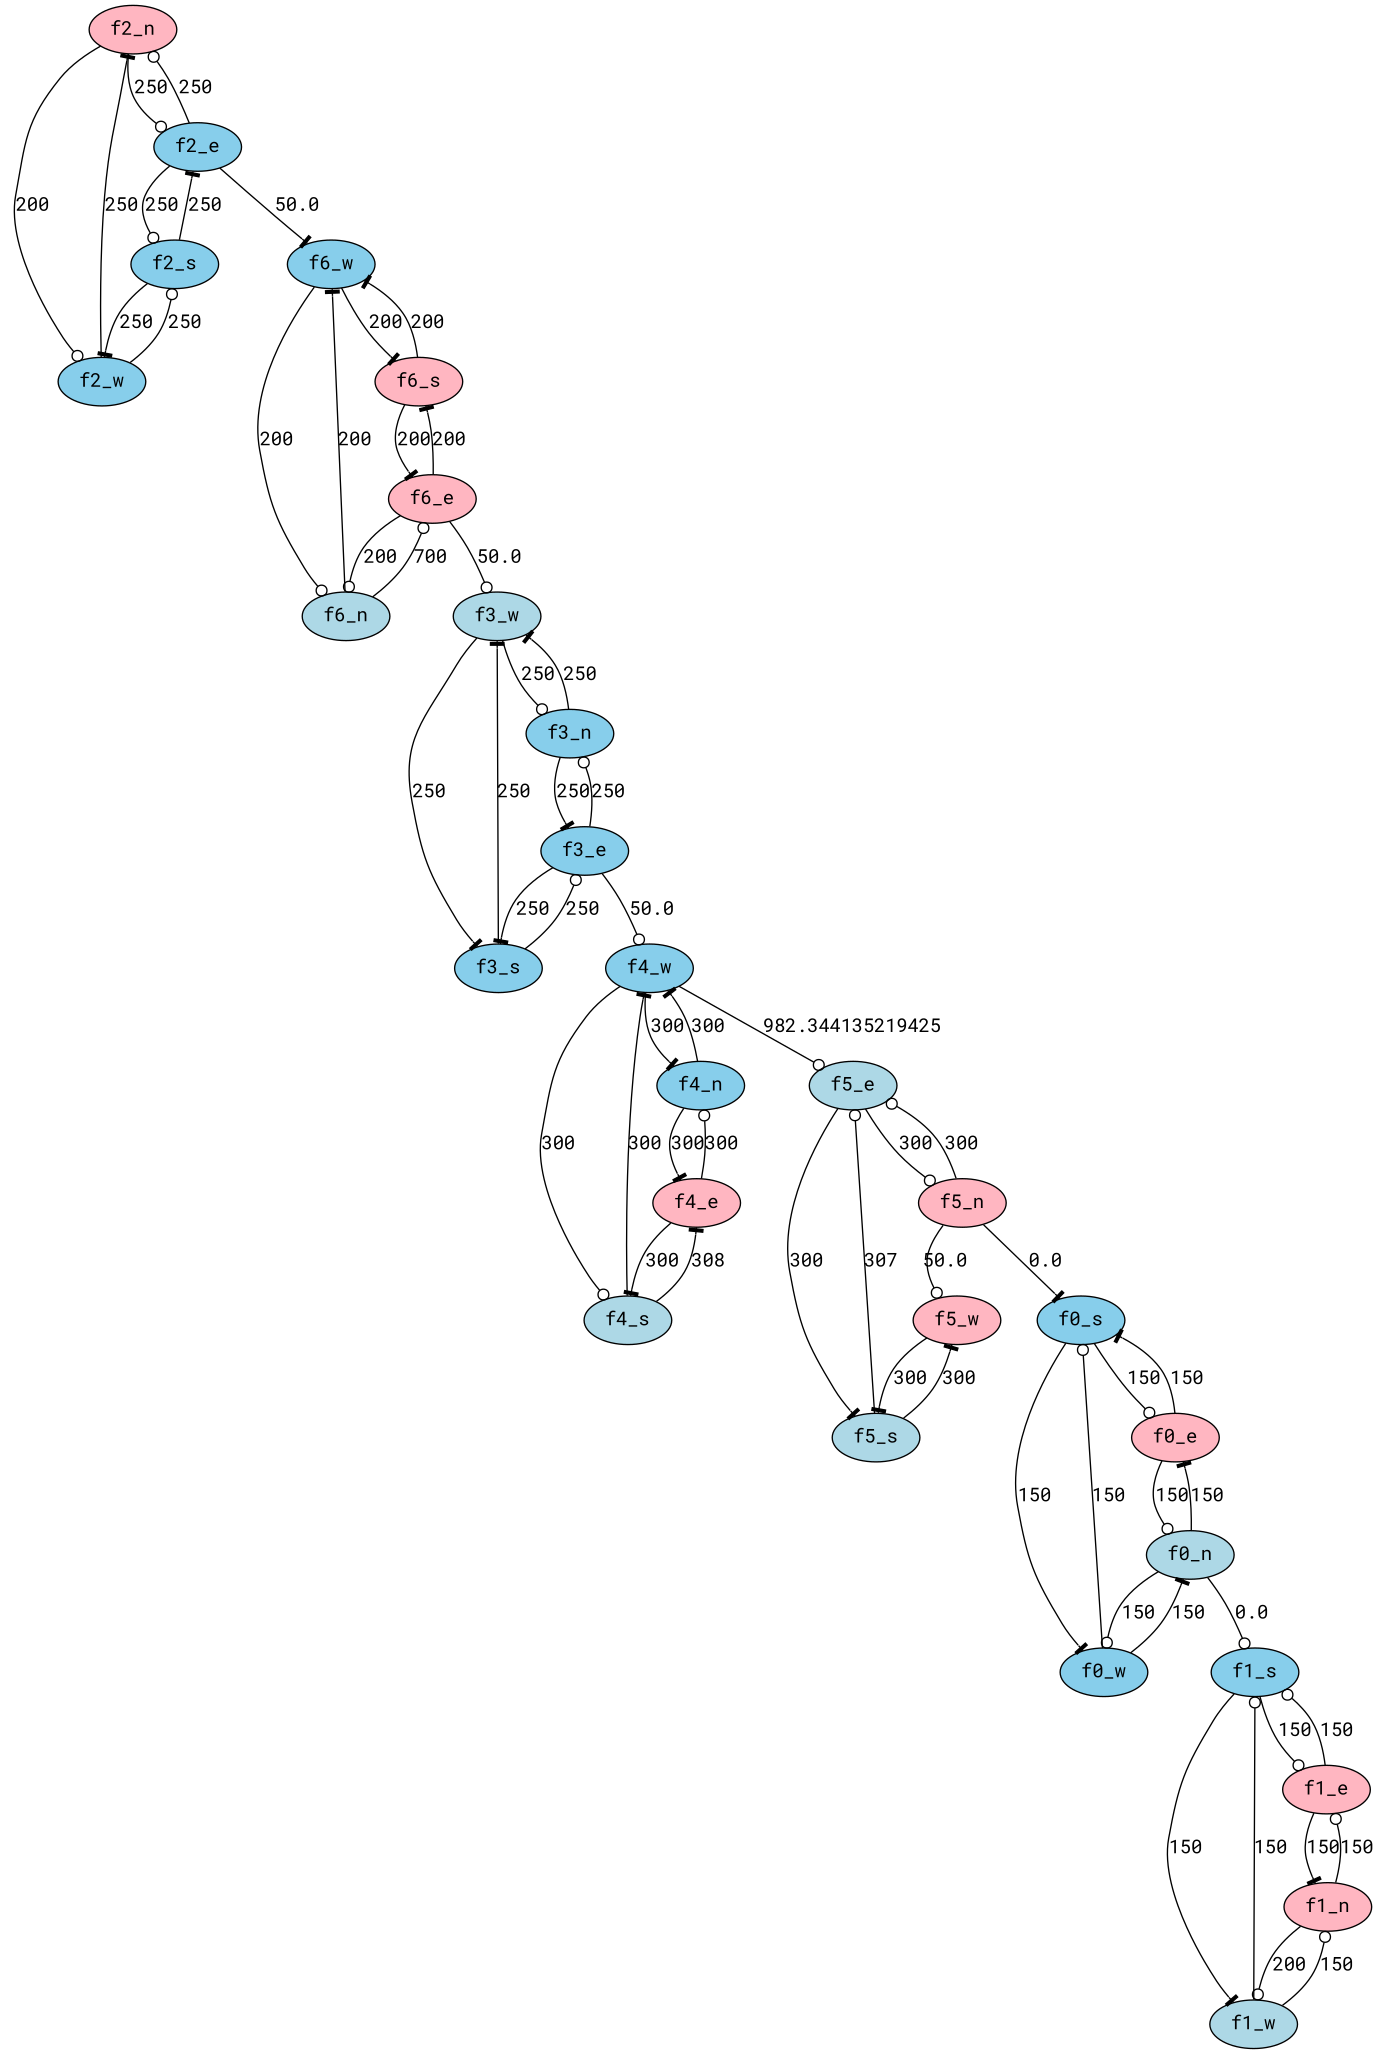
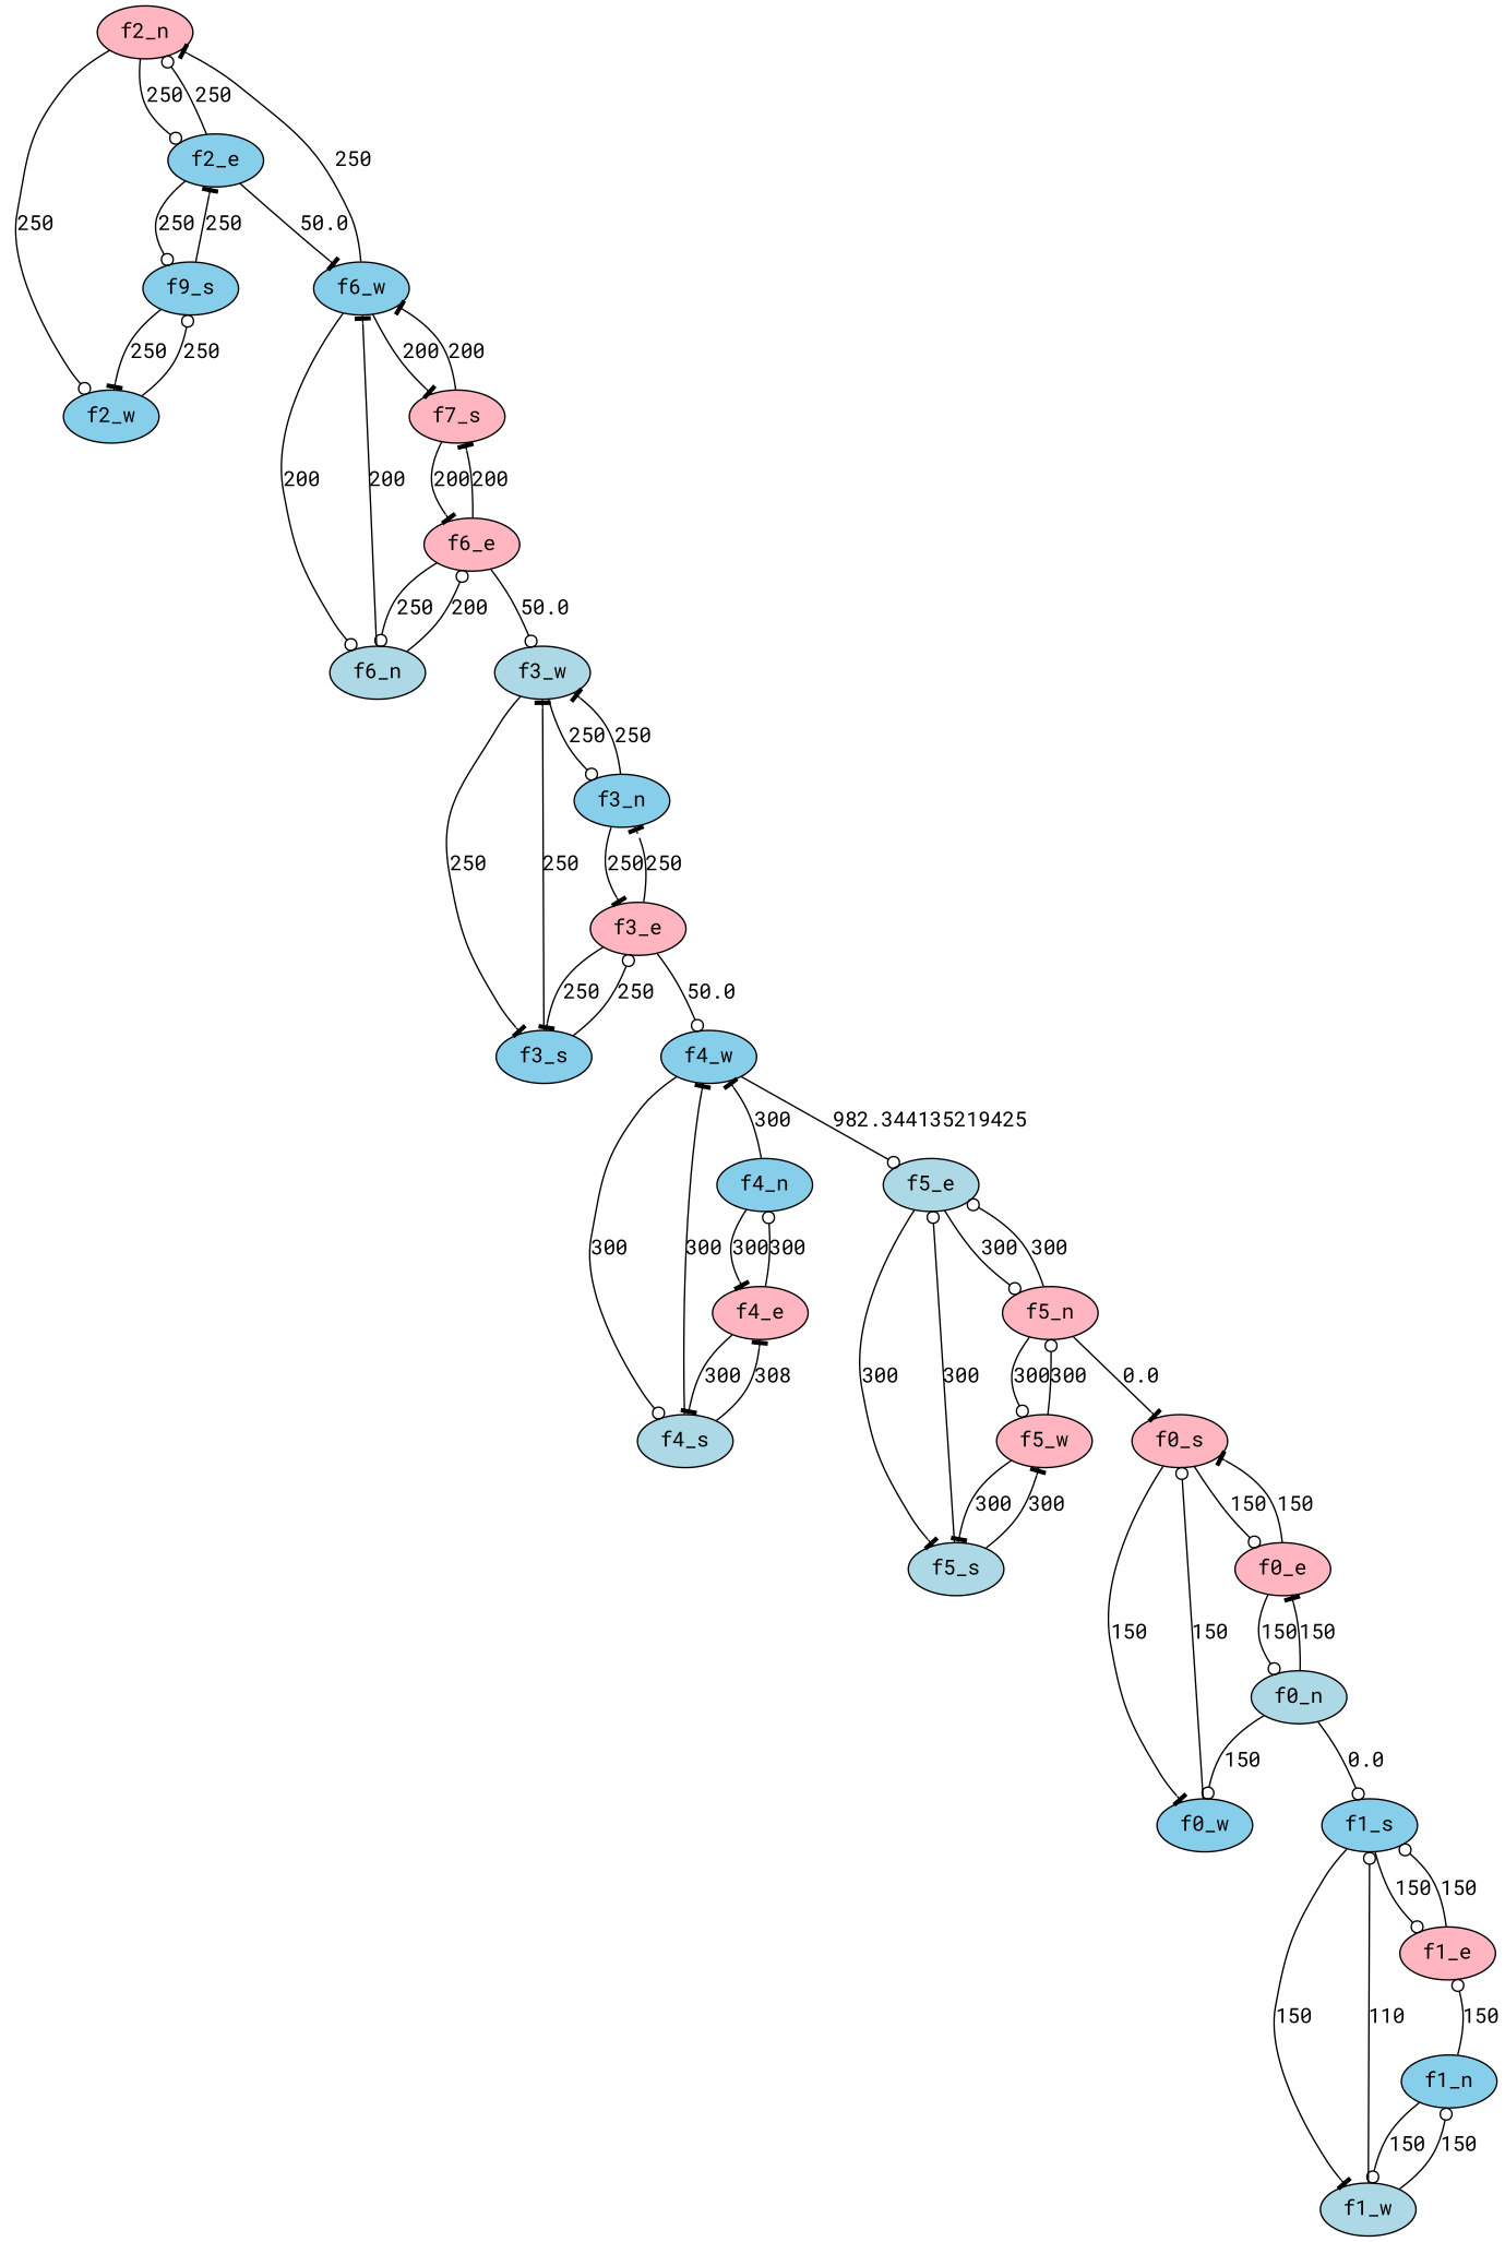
  digraph {
    fontname="Roboto Mono"
    node [fillcolor=skyblue fontname="Roboto Mono" style=filled]
    edge [arrowhead=odot fontname="Roboto Mono"]
    f2_n [fillcolor=lightpink]
    f2_e
    f2_w
-   f2_s
+   f2_s [label=f9_s]
    f6_w
    f6_n [fillcolor=lightblue]
-   f6_s [fillcolor=lightpink]
+   f6_s [fillcolor=lightpink label=f7_s]
    f6_e [fillcolor=lightpink]
    f3_w [fillcolor=lightblue]
    f3_n
    f3_s
-   f3_e
+   f3_e [fillcolor=lightpink]
    f4_w
    f4_n
    f4_s [fillcolor=lightblue]
    f5_e [fillcolor=lightblue]
    f4_e [fillcolor=lightpink]
    f5_n [fillcolor=lightpink]
    f5_s [fillcolor=lightblue]
    f5_w [fillcolor=lightpink]
-   f0_s
+   f0_s [fillcolor=lightpink]
    f0_e [fillcolor=lightpink]
    f0_w
    f0_n [fillcolor=lightblue]
    f1_s
    f1_e [fillcolor=lightpink]
    f1_w [fillcolor=lightblue]
-   f1_n [fillcolor=lightpink]
+   f1_n
    f2_n -> f2_e [label=250]
-   f2_n -> f2_w [label=200]
+   f2_n -> f2_w [label=250]
    f2_e -> f2_n [label=250]
    f2_e -> f2_s [label=250]
    f2_e -> f6_w [arrowhead=tee label=50.0]
-   f2_w -> f2_n [arrowhead=tee label=250]
+   f6_w -> f2_n [arrowhead=tee label=250]
    f2_w -> f2_s [label=250]
    f2_s -> f2_e [arrowhead=tee label=250]
    f2_s -> f2_w [arrowhead=tee label=250]
    f6_w -> f6_n [label=200]
    f6_w -> f6_s [arrowhead=tee label=200]
    f6_n -> f6_w [arrowhead=tee label=200]
-   f6_n -> f6_e [label=700]
+   f6_n -> f6_e [label=200]
    f6_s -> f6_w [arrowhead=tee label=200]
    f6_s -> f6_e [arrowhead=tee label=200]
-   f6_e -> f6_n [label=200]
+   f6_e -> f6_n [label=250]
    f6_e -> f6_s [arrowhead=tee label=200]
    f6_e -> f3_w [label=50.0]
    f3_w -> f3_n [label=250]
    f3_w -> f3_s [arrowhead=tee label=250]
    f3_n -> f3_w [arrowhead=tee label=250]
    f3_n -> f3_e [arrowhead=tee label=250]
    f3_s -> f3_w [arrowhead=tee label=250]
    f3_s -> f3_e [label=250]
-   f3_e -> f3_n [label=250]
+   f3_e -> f3_n [arrowhead=tee label=250]
    f3_e -> f3_s [arrowhead=tee label=250]
    f3_e -> f4_w [label=50.0]
-   f4_w -> f4_n [arrowhead=tee label=300]
    f4_w -> f4_s [label=300]
    f4_w -> f5_e [label=982.344135219425]
    f4_n -> f4_w [arrowhead=tee label=300]
    f4_n -> f4_e [arrowhead=tee label=300]
    f4_s -> f4_w [arrowhead=tee label=300]
    f4_s -> f4_e [arrowhead=tee label=308]
    f5_e -> f5_n [label=300]
    f5_e -> f5_s [arrowhead=tee label=300]
    f4_e -> f4_n [label=300]
    f4_e -> f4_s [arrowhead=tee label=300]
    f5_n -> f5_e [label=300]
-   f5_n -> f5_w [label=50.0]
+   f5_n -> f5_w [label=300]
    f5_n -> f0_s [arrowhead=tee label=0.0]
-   f5_s -> f5_e [label=307]
+   f5_s -> f5_e [label=300]
    f5_s -> f5_w [arrowhead=tee label=300]
+   f5_w -> f5_n [label=300]
    f5_w -> f5_s [arrowhead=tee label=300]
    f0_s -> f0_e [label=150]
    f0_s -> f0_w [arrowhead=tee label=150]
    f0_e -> f0_s [arrowhead=tee label=150]
    f0_e -> f0_n [label=150]
    f0_w -> f0_s [label=150]
-   f0_w -> f0_n [arrowhead=tee label=150]
    f0_n -> f0_e [arrowhead=tee label=150]
    f0_n -> f0_w [label=150]
    f0_n -> f1_s [label=0.0]
    f1_s -> f1_e [label=150]
    f1_s -> f1_w [arrowhead=tee label=150]
    f1_e -> f1_s [label=150]
-   f1_e -> f1_n [arrowhead=tee label=150]
-   f1_w -> f1_s [label=150]
+   f1_w -> f1_s [label=110]
    f1_w -> f1_n [label=150]
    f1_n -> f1_e [label=150]
-   f1_n -> f1_w [label=200]
+   f1_n -> f1_w [label=150]
  }
